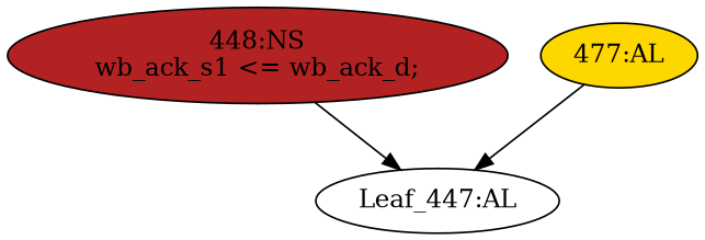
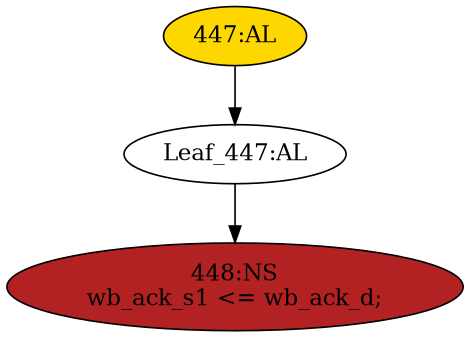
  strict digraph {
    node [style=filled]
    edge [cond="[]" lineno=None]
    n1 [def_var="['wb_ack_s1']" label="Leaf_447:AL" style=""]
    n2 [ast="<pyverilog.vparser.ast.NonblockingSubstitution object at 0x7f7bca94aa90>" fillcolor=firebrick label="448:NS\nwb_ack_s1 <= wb_ack_d;" statements="[<pyverilog.vparser.ast.NonblockingSubstitution object at 0x7f7bca94aa90>]" typ=NonblockingSubstitution]
-   n3 [ast="<pyverilog.vparser.ast.Always object at 0x7f7bca951450>" clk_sens=True fillcolor=gold label="477:AL" sens="['wb_clk']" statements="[]" typ=Always use_var="['wb_ack_d']"]
-   n2 -> n1
+   n3 [ast="<pyverilog.vparser.ast.Always object at 0x7f7bca951450>" clk_sens=True fillcolor=gold label="447:AL" sens="['wb_clk']" statements="[]" typ=Always use_var="['wb_ack_d']"]
+   n1 -> n2
    n3 -> n1
  }
